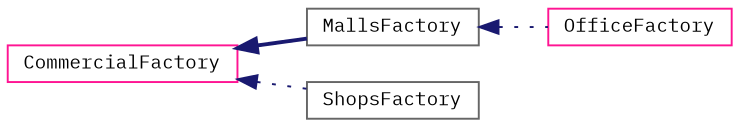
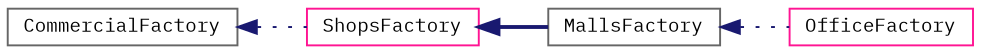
  digraph {
    fontname="IBM Plex Mono"
    rankdir=LR
    node [color=deeppink fillcolor=white fontname="IBM Plex Mono" fontsize=10 shape=record style=filled]
    edge [color=midnightblue dir=back fontname="IBM Plex Mono" fontsize=10 labelfontname=Helvetica labelfontsize=10 style=dotted]
-   n1 [height=0.2 label=CommercialFactory width=0.4]
+   n1 [color=gray40 height=0.2 label=CommercialFactory width=0.4]
    n2 [color=gray40 height=0.2 label=MallsFactory width=0.4]
-   n3 [color=gray40 height=0.2 label=ShopsFactory width=0.4]
+   n3 [height=0.2 label=ShopsFactory width=0.4]
    n4 [height=0.2 label=OfficeFactory width=0.4]
-   n1 -> n2 [style=bold]
+   n3 -> n2 [style=bold]
    n1 -> n3
    n2 -> n4
  }
